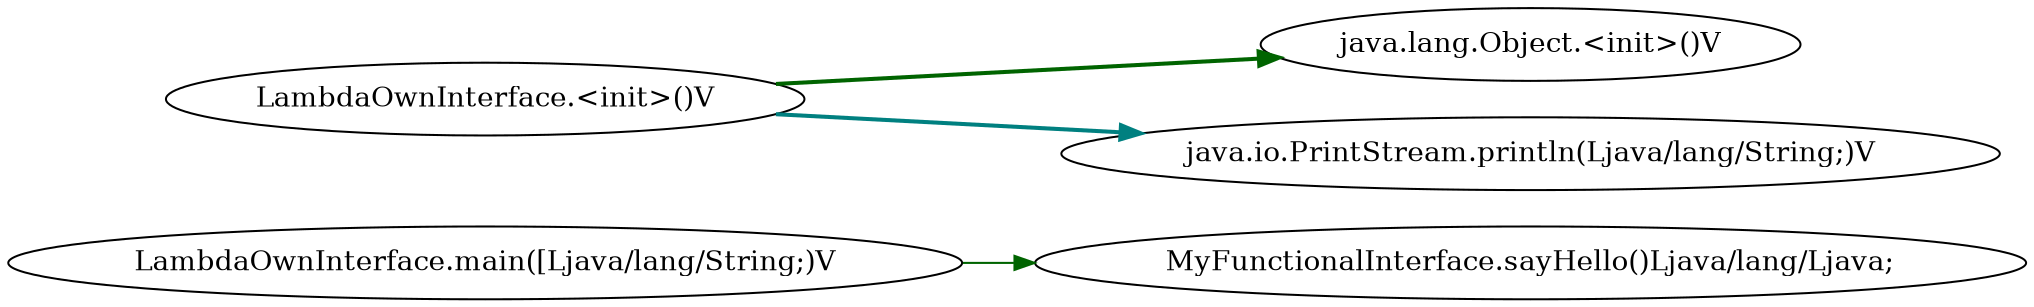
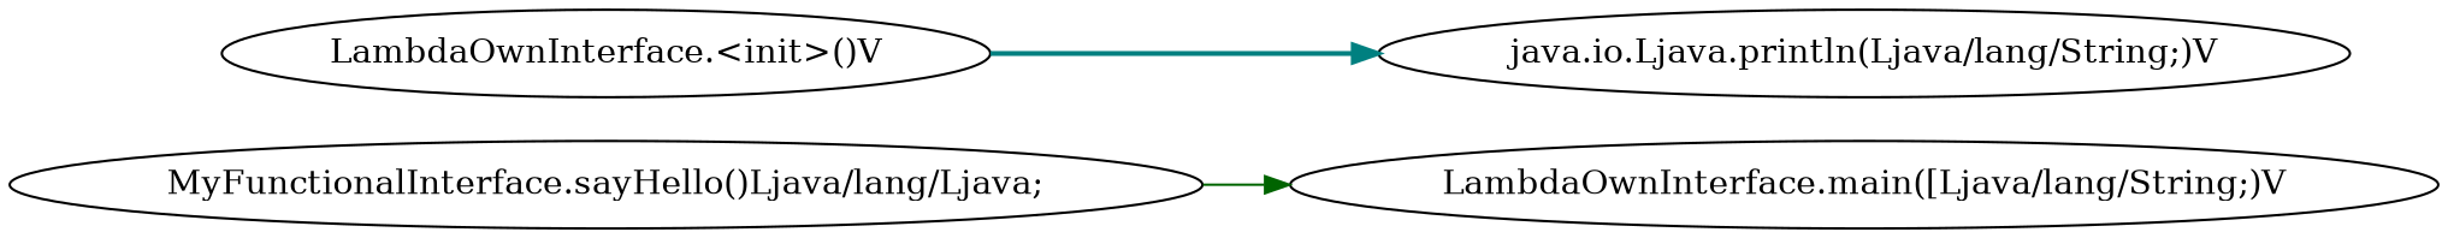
  digraph {
    rankdir=LR
    edge [color=darkgreen style=bold]
    n1 [label="MyFunctionalInterface.sayHello()Ljava/lang/Ljava;"]
    n2 [label="LambdaOwnInterface.<init>()V"]
-   n3 [label="java.lang.Object.<init>()V"]
-   n4 [label="java.io.PrintStream.println(Ljava/lang/String;)V"]
+   n4 [label="java.io.Ljava.println(Ljava/lang/String;)V"]
    n5 [label="LambdaOwnInterface.main([Ljava/lang/String;)V"]
-   n2 -> n3
    n2 -> n4 [color=teal]
-   n5 -> n1 [style=solid]
+   n1 -> n5 [style=solid]
  }
